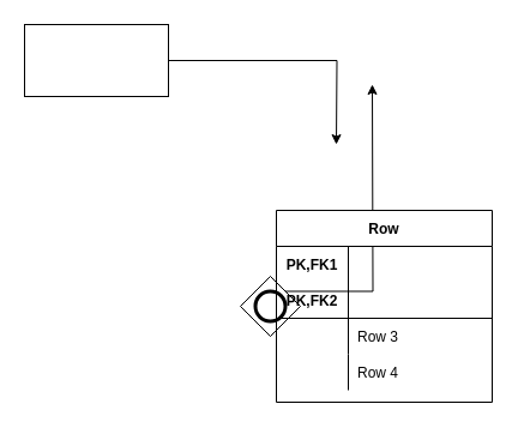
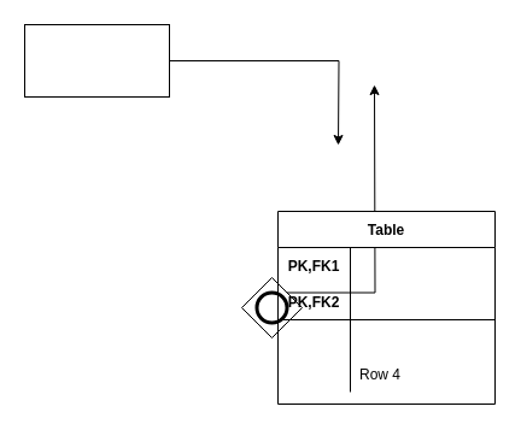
  <mxCell id="0" />
  <mxCell id="1" parent="0" />
  <mxCell id="2" style="edgeStyle=orthogonalEdgeStyle;rounded=0;orthogonalLoop=1;jettySize=auto;html=1;exitX=1;exitY=0.5;exitDx=0;exitDy=0;" parent="1" source="3" edge="1"><mxGeometry relative="1" as="geometry"><mxPoint x="280" y="120" as="targetPoint" /></mxGeometry></mxCell>
  <mxCell id="3" value="" style="rounded=0;whiteSpace=wrap;html=1;" parent="1" vertex="1"><mxGeometry x="20" y="20" width="120" height="60" as="geometry" /></mxCell>
  <mxCell id="4" style="edgeStyle=orthogonalEdgeStyle;rounded=0;orthogonalLoop=1;jettySize=auto;html=1;exitX=0.25;exitY=0.25;exitDx=0;exitDy=0;exitPerimeter=0;" edge="1" parent="1" source="5"><mxGeometry relative="1" as="geometry"><mxPoint x="310" y="70" as="targetPoint" /></mxGeometry></mxCell>
  <mxCell id="5" value="" style="shape=mxgraph.bpmn.shape;html=1;verticalLabelPosition=bottom;labelBackgroundColor=#ffffff;verticalAlign=top;align=center;perimeter=rhombusPerimeter;background=gateway;outlineConnect=0;outline=end;symbol=general;" parent="1" vertex="1"><mxGeometry x="200" y="230" width="50" height="50" as="geometry" /></mxCell>
- <mxCell id="6" value="Row" style="shape=table;startSize=30;container=1;collapsible=1;childLayout=tableLayout;fixedRows=1;rowLines=0;fontStyle=1;align=center;resizeLast=1;" vertex="1" parent="1"><mxGeometry x="230" y="175" width="180" height="160" as="geometry" /></mxCell>
+ <mxCell id="6" value="Table" style="shape=table;startSize=30;container=1;collapsible=1;childLayout=tableLayout;fixedRows=1;rowLines=0;fontStyle=1;align=center;resizeLast=1;" vertex="1" parent="1"><mxGeometry x="230" y="175" width="180" height="160" as="geometry" /></mxCell>
  <mxCell id="7" value="" style="shape=partialRectangle;collapsible=0;dropTarget=0;pointerEvents=0;fillColor=none;top=0;left=0;bottom=0;right=0;points=[[0,0.5],[1,0.5]];portConstraint=eastwest;" vertex="1" parent="6"><mxGeometry y="30" width="180" height="30" as="geometry" /></mxCell>
  <mxCell id="8" value="PK,FK1" style="shape=partialRectangle;connectable=0;fillColor=none;top=0;left=0;bottom=0;right=0;fontStyle=1;overflow=hidden;" vertex="1" parent="7"><mxGeometry width="60" height="30" as="geometry" /></mxCell>
  <mxCell id="9" value="" style="shape=partialRectangle;collapsible=0;dropTarget=0;pointerEvents=0;fillColor=none;top=0;left=0;bottom=1;right=0;points=[[0,0.5],[1,0.5]];portConstraint=eastwest;" vertex="1" parent="6"><mxGeometry y="60" width="180" height="30" as="geometry" /></mxCell>
  <mxCell id="10" value="PK,FK2" style="shape=partialRectangle;connectable=0;fillColor=none;top=0;left=0;bottom=0;right=0;fontStyle=1;overflow=hidden;" vertex="1" parent="9"><mxGeometry width="60" height="30" as="geometry" /></mxCell>
  <mxCell id="11" value="" style="shape=partialRectangle;collapsible=0;dropTarget=0;pointerEvents=0;fillColor=none;top=0;left=0;bottom=0;right=0;points=[[0,0.5],[1,0.5]];portConstraint=eastwest;" vertex="1" parent="6"><mxGeometry y="90" width="180" height="30" as="geometry" /></mxCell>
  <mxCell id="12" value="" style="shape=partialRectangle;connectable=0;fillColor=none;top=0;left=0;bottom=0;right=0;editable=1;overflow=hidden;" vertex="1" parent="11"><mxGeometry width="60" height="30" as="geometry" /></mxCell>
- <mxCell id="13" value="Row 3" style="shape=partialRectangle;connectable=0;fillColor=none;top=0;left=0;bottom=0;right=0;align=left;spacingLeft=6;overflow=hidden;" vertex="1" parent="11"><mxGeometry x="60" width="120" height="30" as="geometry" /></mxCell>
  <mxCell id="14" value="" style="shape=partialRectangle;collapsible=0;dropTarget=0;pointerEvents=0;fillColor=none;top=0;left=0;bottom=0;right=0;points=[[0,0.5],[1,0.5]];portConstraint=eastwest;" vertex="1" parent="6"><mxGeometry y="120" width="180" height="30" as="geometry" /></mxCell>
  <mxCell id="15" value="" style="shape=partialRectangle;connectable=0;fillColor=none;top=0;left=0;bottom=0;right=0;editable=1;overflow=hidden;" vertex="1" parent="14"><mxGeometry width="60" height="30" as="geometry" /></mxCell>
  <mxCell id="16" value="Row 4" style="shape=partialRectangle;connectable=0;fillColor=none;top=0;left=0;bottom=0;right=0;align=left;spacingLeft=6;overflow=hidden;" vertex="1" parent="14"><mxGeometry x="60" width="120" height="30" as="geometry" /></mxCell>
